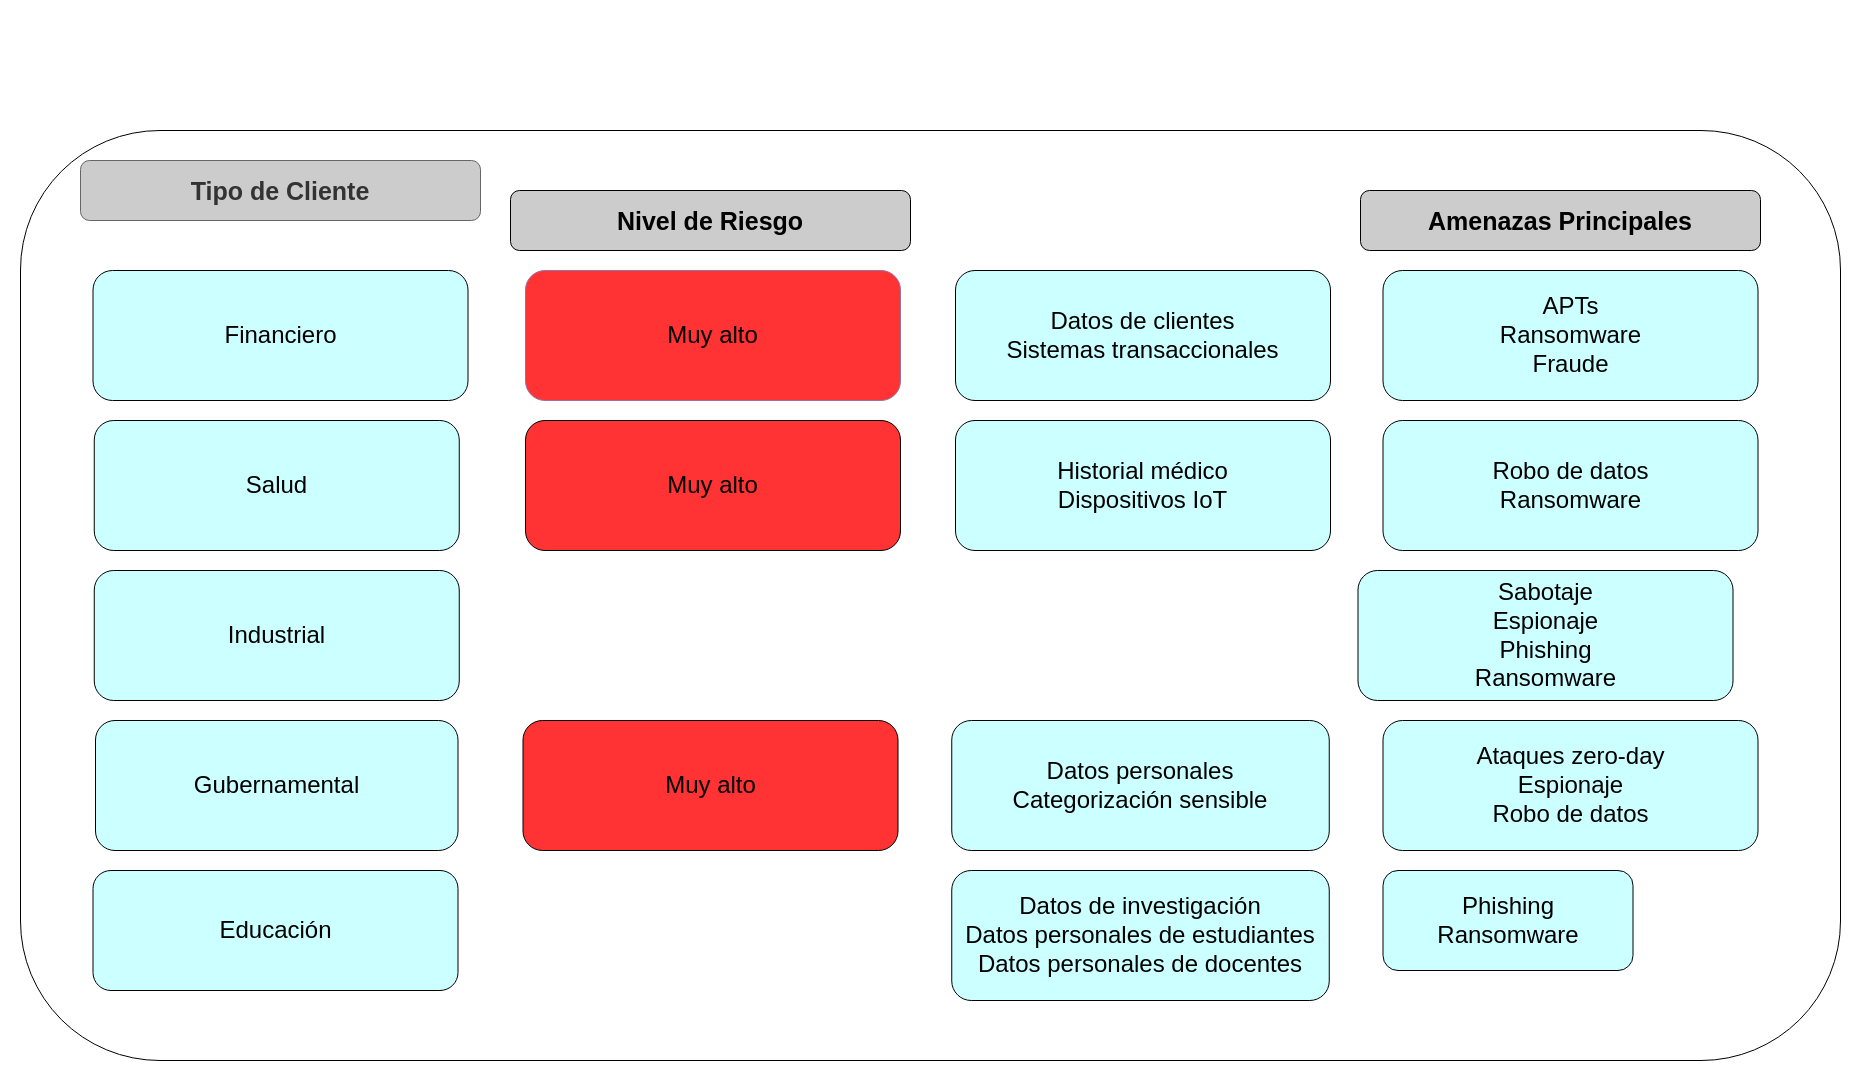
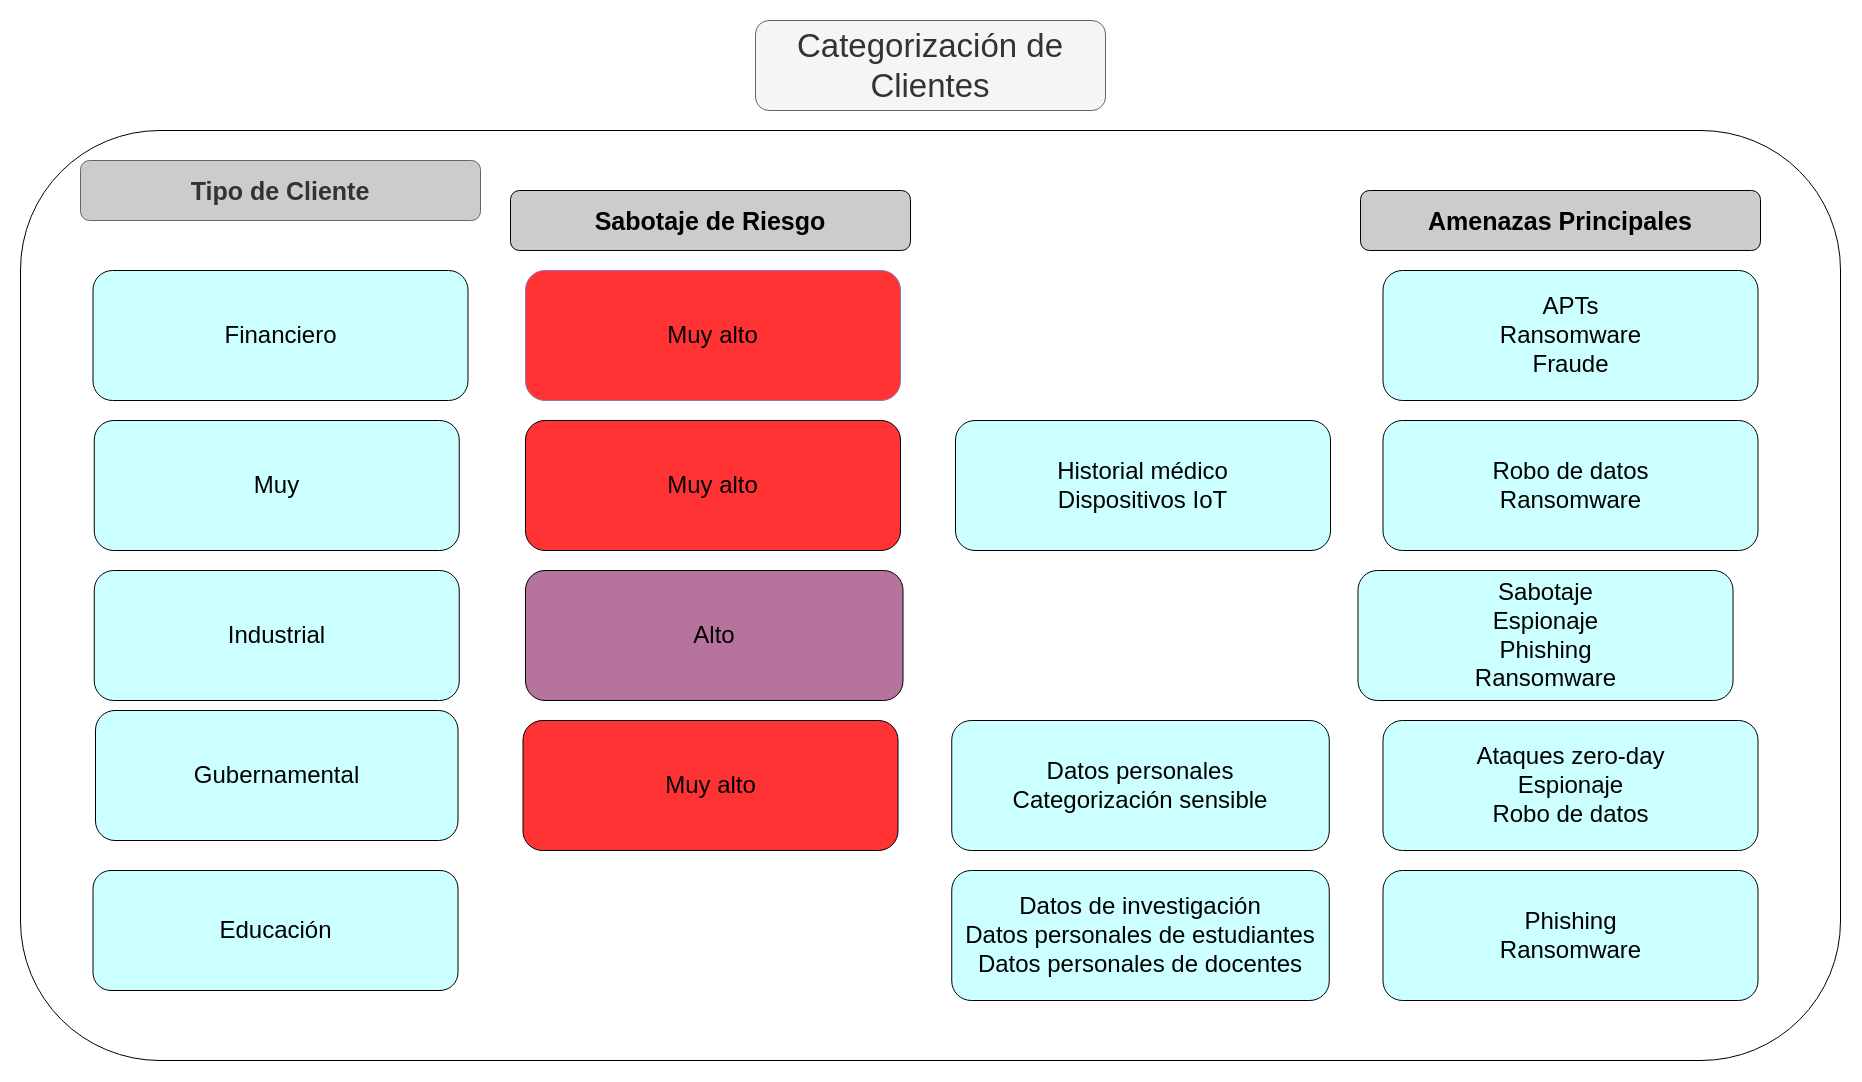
  <mxCell id="0" />
  <mxCell id="1" parent="0" />
  <mxCell id="2" value="" style="group" vertex="1" connectable="0" parent="1"><mxGeometry y="130" width="1820" height="930" as="geometry" x="20" /></mxCell>
  <mxCell id="3" value="" style="rounded=1;whiteSpace=wrap;html=1;" vertex="1" parent="2"><mxGeometry width="1820" height="930" as="geometry" /></mxCell>
  <mxCell id="4" value="&lt;b&gt;&lt;font style=&quot;font-size: 25px;&quot;&gt;Tipo de Cliente&lt;/font&gt;&lt;/b&gt;" style="rounded=1;whiteSpace=wrap;html=1;fillColor=#CCCCCC;strokeColor=#666666;fontColor=#333333;" vertex="1" parent="2"><mxGeometry x="60" y="30" width="400" height="60" as="geometry" /></mxCell>
- <mxCell id="5" value="&lt;font style=&quot;font-size: 25px;&quot;&gt;Nivel de Riesgo&lt;/font&gt;" style="rounded=1;whiteSpace=wrap;html=1;fontStyle=1;fillColor=#CCCCCC;" vertex="1" parent="2"><mxGeometry x="490" y="60" width="400" height="60" as="geometry" /></mxCell>
+ <mxCell id="5" value="&lt;font style=&quot;font-size: 25px;&quot;&gt;Sabotaje de Riesgo&lt;/font&gt;" style="rounded=1;whiteSpace=wrap;html=1;fontStyle=1;fillColor=#CCCCCC;" vertex="1" parent="2"><mxGeometry x="490" y="60" width="400" height="60" as="geometry" /></mxCell>
  <mxCell id="6" value="&lt;span style=&quot;font-weight: 700;&quot;&gt;&lt;font style=&quot;font-size: 25px;&quot;&gt;Amenazas Principales&lt;/font&gt;&lt;/span&gt;" style="rounded=1;whiteSpace=wrap;html=1;fillColor=#CCCCCC;" vertex="1" parent="2"><mxGeometry x="1340" y="60" width="400" height="60" as="geometry" /></mxCell>
  <mxCell id="7" value="&lt;font style=&quot;font-size: 24px;&quot;&gt;Financiero&lt;/font&gt;" style="rounded=1;whiteSpace=wrap;html=1;fillColor=#CCFFFF;" vertex="1" parent="2"><mxGeometry x="72.5" y="140" width="375" height="130" as="geometry" /></mxCell>
- <mxCell id="8" value="&lt;font style=&quot;font-size: 24px;&quot;&gt;Salud&lt;/font&gt;" style="rounded=1;whiteSpace=wrap;html=1;fillColor=#CCFFFF;" vertex="1" parent="2"><mxGeometry x="73.75" y="290" width="365" height="130" as="geometry" /></mxCell>
+ <mxCell id="8" value="&lt;font style=&quot;font-size: 24px;&quot;&gt;Muy&lt;/font&gt;" style="rounded=1;whiteSpace=wrap;html=1;fillColor=#CCFFFF;" vertex="1" parent="2"><mxGeometry x="73.75" y="290" width="365" height="130" as="geometry" /></mxCell>
  <mxCell id="9" value="&lt;font style=&quot;font-size: 24px;&quot;&gt;Industrial&lt;/font&gt;" style="rounded=1;whiteSpace=wrap;html=1;fillColor=#CCFFFF;" vertex="1" parent="2"><mxGeometry x="73.75" y="440" width="365" height="130" as="geometry" /></mxCell>
- <mxCell id="10" value="&lt;font style=&quot;font-size: 24px;&quot;&gt;Gubernamental&lt;/font&gt;" style="rounded=1;whiteSpace=wrap;html=1;fillColor=#CCFFFF;" vertex="1" parent="2"><mxGeometry x="75" y="590" width="362.5" height="130" as="geometry" /></mxCell>
+ <mxCell id="10" value="&lt;font style=&quot;font-size: 24px;&quot;&gt;Gubernamental&lt;/font&gt;" style="rounded=1;whiteSpace=wrap;html=1;fillColor=#CCFFFF;" vertex="1" parent="2"><mxGeometry x="75" y="580" width="362.5" height="130" as="geometry" /></mxCell>
  <mxCell id="11" value="&lt;font style=&quot;font-size: 24px;&quot;&gt;Educación&lt;/font&gt;" style="rounded=1;whiteSpace=wrap;html=1;fillColor=#CCFFFF;" vertex="1" parent="2"><mxGeometry x="72.5" y="740" width="365" height="120" as="geometry" /></mxCell>
  <mxCell id="12" value="" style="group;" vertex="1" connectable="0" parent="2"><mxGeometry x="505" y="140" width="375" height="130" as="geometry" /></mxCell>
  <mxCell id="13" value="&lt;font size=&quot;5&quot;&gt;Muy alto&lt;/font&gt;" style="rounded=1;whiteSpace=wrap;html=1;fillColor=light-dark(#FF3333,#392F3F);strokeColor=#9673a6;" vertex="1" parent="12"><mxGeometry width="375.0" height="130" as="geometry" /></mxCell>
  <mxCell id="14" value="" style="group" vertex="1" connectable="0" parent="2"><mxGeometry x="505" y="290" width="375" height="130" as="geometry" /></mxCell>
  <mxCell id="15" value="&lt;font style=&quot;font-size: 24px;&quot;&gt;Muy alto&lt;/font&gt;" style="rounded=1;whiteSpace=wrap;html=1;fillColor=light-dark(#FF3333,#392F3F);strokeColor=#000000;" vertex="1" parent="14"><mxGeometry width="375" height="130" as="geometry" /></mxCell>
  <mxCell id="16" value="" style="group" vertex="1" connectable="0" parent="2"><mxGeometry x="505" y="440" width="377.5" height="130" as="geometry" /></mxCell>
+ <mxCell id="17" value="&lt;font style=&quot;font-size: 24px;&quot;&gt;Alto&lt;/font&gt;" style="rounded=1;whiteSpace=wrap;html=1;fillColor=light-dark(#B5739D,#512D2B);strokeColor=#000000;" vertex="1" parent="16"><mxGeometry width="377.5" height="130" as="geometry" /></mxCell>
  <mxCell id="18" value="" style="group" vertex="1" connectable="0" parent="2"><mxGeometry x="502.5" y="590" width="375" height="130" as="geometry" /></mxCell>
  <mxCell id="19" value="&lt;font style=&quot;font-size: 24px;&quot;&gt;Muy alto&lt;/font&gt;" style="rounded=1;whiteSpace=wrap;html=1;fillColor=light-dark(#FF3333,#392F3F);strokeColor=light-dark(#000000, #9577a3);" vertex="1" parent="18"><mxGeometry width="375.0" height="130" as="geometry" /></mxCell>
- <mxCell id="20" value="&lt;font size=&quot;5&quot;&gt;Datos de clientes&lt;/font&gt;&lt;div&gt;&lt;font size=&quot;5&quot;&gt;Sistemas transaccionales&lt;/font&gt;&lt;/div&gt;" style="rounded=1;whiteSpace=wrap;html=1;fillColor=#CCFFFF;" vertex="1" parent="2"><mxGeometry x="935" y="140" width="375" height="130" as="geometry" /></mxCell>
  <mxCell id="21" value="&lt;font size=&quot;5&quot;&gt;Historial médico&lt;/font&gt;&lt;div&gt;&lt;font size=&quot;5&quot;&gt;Dispositivos IoT&lt;/font&gt;&lt;/div&gt;" style="rounded=1;whiteSpace=wrap;html=1;fillColor=#CCFFFF;" vertex="1" parent="2"><mxGeometry x="935" y="290" width="375" height="130" as="geometry" /></mxCell>
  <mxCell id="22" value="&lt;font size=&quot;5&quot;&gt;Datos personales&lt;/font&gt;&lt;div&gt;&lt;font size=&quot;5&quot;&gt;Categorización sensible&lt;/font&gt;&lt;/div&gt;" style="rounded=1;whiteSpace=wrap;html=1;fillColor=#CCFFFF;" vertex="1" parent="2"><mxGeometry x="931.25" y="590" width="377.5" height="130" as="geometry" /></mxCell>
  <mxCell id="23" value="&lt;font size=&quot;5&quot;&gt;Datos de investigación&lt;/font&gt;&lt;div&gt;&lt;font size=&quot;5&quot;&gt;Datos personales de estudiantes&lt;/font&gt;&lt;/div&gt;&lt;div&gt;&lt;font size=&quot;5&quot;&gt;Datos personales de docentes&lt;/font&gt;&lt;/div&gt;" style="rounded=1;whiteSpace=wrap;html=1;fillColor=#CCFFFF;" vertex="1" parent="2"><mxGeometry x="931.25" y="740" width="377.5" height="130" as="geometry" /></mxCell>
  <mxCell id="24" value="" style="group" vertex="1" connectable="0" parent="2"><mxGeometry x="501.25" y="740" width="377.5" height="130" as="geometry" /></mxCell>
  <mxCell id="25" value="&lt;font size=&quot;5&quot;&gt;APTs&lt;/font&gt;&lt;div&gt;&lt;font size=&quot;5&quot;&gt;Ransomware&lt;/font&gt;&lt;/div&gt;&lt;div&gt;&lt;font size=&quot;5&quot;&gt;Fraude&lt;/font&gt;&lt;/div&gt;" style="rounded=1;whiteSpace=wrap;html=1;fillColor=#CCFFFF;" vertex="1" parent="2"><mxGeometry x="1362.5" y="140" width="375" height="130" as="geometry" /></mxCell>
  <mxCell id="26" value="&lt;font size=&quot;5&quot;&gt;Robo de datos&lt;/font&gt;&lt;div&gt;&lt;font size=&quot;5&quot;&gt;Ransomware&lt;/font&gt;&lt;/div&gt;" style="rounded=1;whiteSpace=wrap;html=1;fillColor=#CCFFFF;" vertex="1" parent="2"><mxGeometry x="1362.5" y="290" width="375" height="130" as="geometry" /></mxCell>
  <mxCell id="27" value="&lt;font size=&quot;5&quot;&gt;Sabotaje&lt;/font&gt;&lt;div&gt;&lt;font size=&quot;5&quot;&gt;Espionaje&lt;/font&gt;&lt;/div&gt;&lt;div&gt;&lt;span style=&quot;font-size: x-large;&quot;&gt;Phishing&lt;/span&gt;&lt;/div&gt;&lt;div&gt;&lt;span style=&quot;font-size: x-large;&quot;&gt;Ransomware&lt;/span&gt;&lt;br&gt;&lt;/div&gt;" style="rounded=1;whiteSpace=wrap;html=1;fillColor=#CCFFFF;" vertex="1" parent="2"><mxGeometry x="1337.5" y="440" width="375" height="130" as="geometry" /></mxCell>
  <mxCell id="28" value="&lt;font size=&quot;5&quot;&gt;Ataques zero-day&lt;/font&gt;&lt;div&gt;&lt;font size=&quot;5&quot;&gt;Espionaje&lt;/font&gt;&lt;/div&gt;&lt;div&gt;&lt;font size=&quot;5&quot;&gt;Robo de datos&lt;/font&gt;&lt;span style=&quot;caret-color: rgba(0, 0, 0, 0); color: rgba(0, 0, 0, 0); font-family: monospace; font-size: 0px; text-align: start; white-space: nowrap;&quot;&gt;%3CmxGraphModel%3E%3Croot%3E%3CmxCell%20id%3D%220%22%2F%3E%3CmxCell%20id%3D%221%22%20parent%3D%220%22%2F%3E%3CmxCell%20id%3D%222%22%20value%3D%22%26lt%3Bfont%20size%3D%26quot%3B5%26quot%3B%26gt%3BSabotaje%26lt%3B%2Ffont%26gt%3B%26lt%3Bdiv%26gt%3B%26lt%3Bfont%20size%3D%26quot%3B5%26quot%3B%26gt%3BEspionaje%26lt%3B%2Ffont%26gt%3B%26lt%3B%2Fdiv%26gt%3B%26lt%3Bdiv%26gt%3B%26lt%3Bfont%20size%3D%26quot%3B5%26quot%3B%26gt%3BRobo%20de%20datos%26lt%3B%2Ffont%26gt%3B%26lt%3B%2Fdiv%26gt%3B%26lt%3Bdiv%26gt%3B%26lt%3Bfont%20size%3D%26quot%3B5%26quot%3B%26gt%3BRansomware%26lt%3B%2Ffont%26gt%3B%26lt%3B%2Fdiv%26gt%3B%22%20style%3D%22rounded%3D1%3BwhiteSpace%3Dwrap%3Bhtml%3D1%3BfillColor%3D%23CCFFFF%3B%22%20vertex%3D%221%22%20parent%3D%221%22%3E%3CmxGeometry%20x%3D%221362.5%22%20y%3D%22440%22%20width%3D%22375%22%20height%3D%22130%22%20as%3D%22geometry%22%2F%3E%3C%2FmxCell%3E%3C%2Froot%3E%3C%2FmxGraphModel%3E&lt;/span&gt;&lt;/div&gt;" style="rounded=1;whiteSpace=wrap;html=1;fillColor=#CCFFFF;" vertex="1" parent="2"><mxGeometry x="1362.5" y="590" width="375" height="130" as="geometry" /></mxCell>
- <mxCell id="29" value="&lt;font size=&quot;5&quot;&gt;Phishing&lt;/font&gt;&lt;div&gt;&lt;font size=&quot;5&quot;&gt;Ransomware&lt;/font&gt;&lt;/div&gt;" style="rounded=1;whiteSpace=wrap;html=1;fillColor=#CCFFFF;" vertex="1" parent="2"><mxGeometry x="1362.5" y="740" width="250" height="100" as="geometry" /></mxCell>
+ <mxCell id="29" value="&lt;font size=&quot;5&quot;&gt;Phishing&lt;/font&gt;&lt;div&gt;&lt;font size=&quot;5&quot;&gt;Ransomware&lt;/font&gt;&lt;/div&gt;" style="rounded=1;whiteSpace=wrap;html=1;fillColor=#CCFFFF;" vertex="1" parent="2"><mxGeometry x="1362.5" y="740" width="375" height="130" as="geometry" /></mxCell>
+ <mxCell id="30" value="&lt;font style=&quot;font-size: 33px;&quot;&gt;Categorización de Clientes&lt;/font&gt;" style="rounded=1;whiteSpace=wrap;html=1;fillColor=#f5f5f5;fontColor=#333333;strokeColor=#666666;" vertex="1" parent="1"><mxGeometry x="755" y="20" width="350" height="90" as="geometry" /></mxCell>
